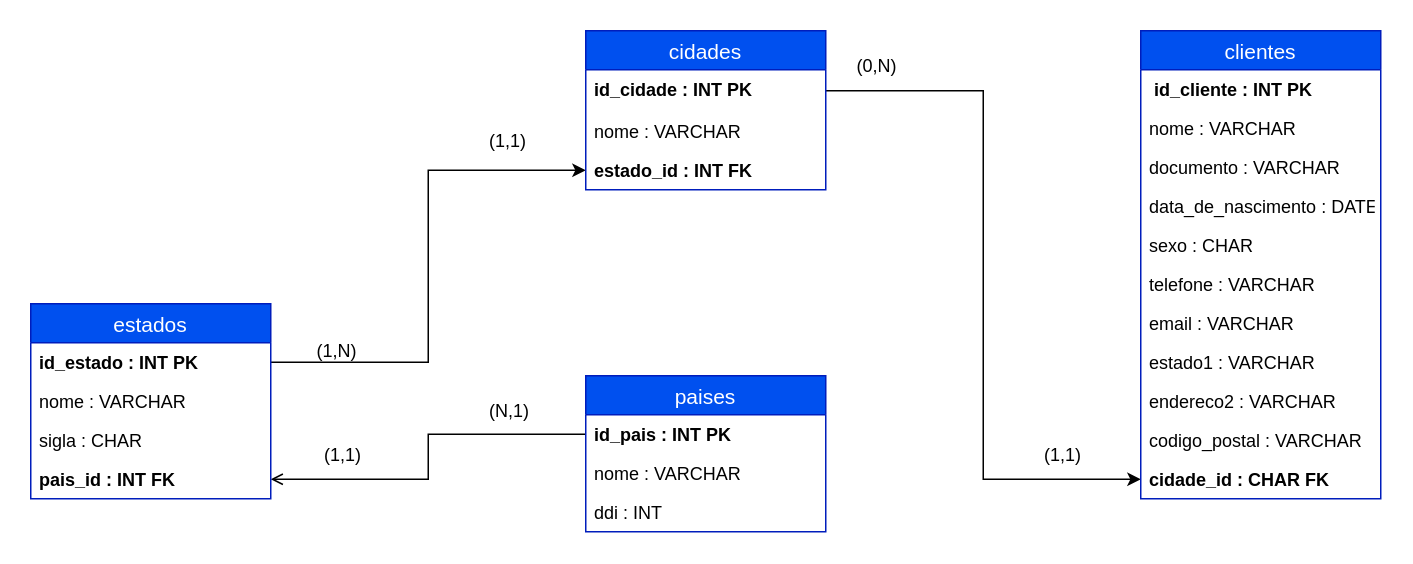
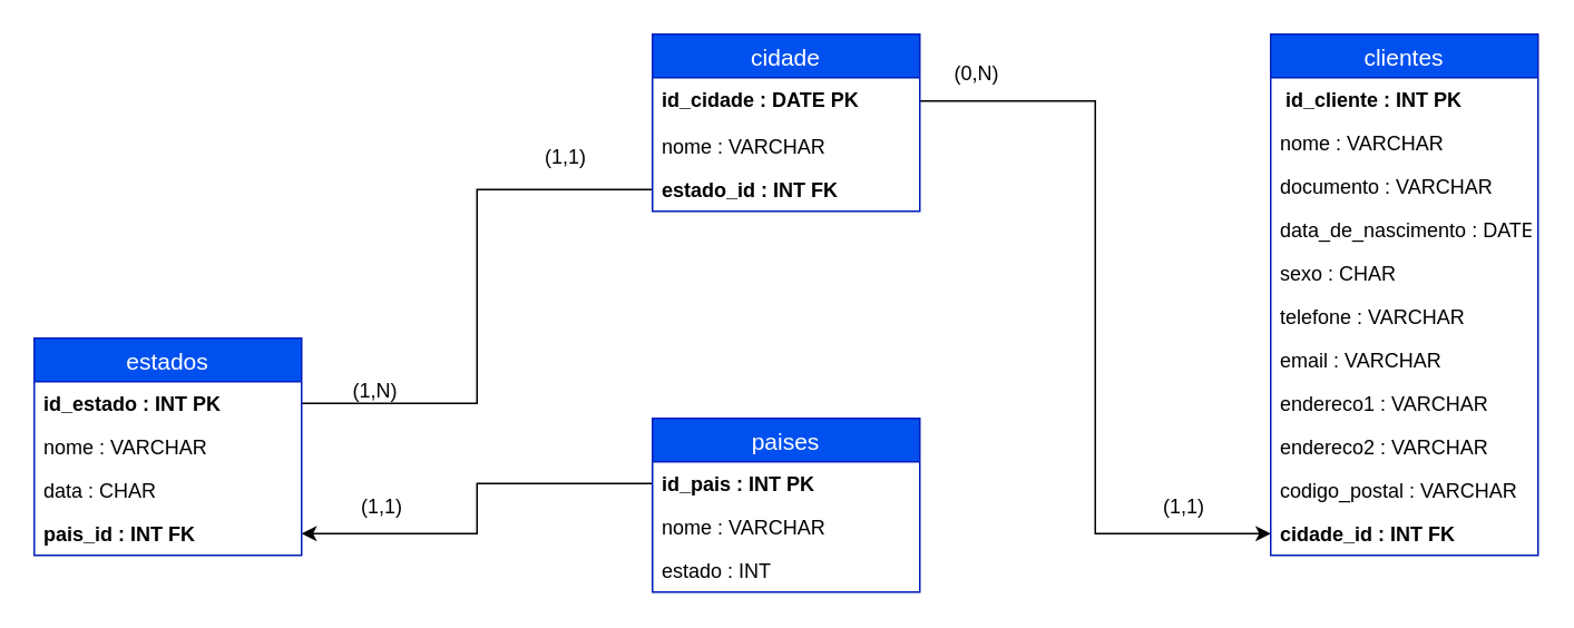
  <mxCell id="0" />
  <mxCell id="1" parent="0" />
  <mxCell id="2" style="edgeStyle=orthogonalEdgeStyle;rounded=0;orthogonalLoop=1;jettySize=auto;html=1;exitX=1;exitY=0.5;exitDx=0;exitDy=0;" parent="1" source="18" target="16" edge="1"><mxGeometry relative="1" as="geometry" /></mxCell>
- <mxCell id="3" style="edgeStyle=orthogonalEdgeStyle;rounded=0;orthogonalLoop=1;jettySize=auto;html=1;exitX=1;exitY=0.5;exitDx=0;exitDy=0;entryX=0;entryY=0.5;entryDx=0;entryDy=0;" parent="1" source="22" target="20" edge="1"><mxGeometry relative="1" as="geometry" /></mxCell>
- <mxCell id="4" style="edgeStyle=orthogonalEdgeStyle;rounded=0;orthogonalLoop=1;jettySize=auto;html=1;exitX=0;exitY=0.5;exitDx=0;exitDy=0;entryX=1;entryY=0.5;entryDx=0;entryDy=0;endArrow=open;" parent="1" source="27" target="25" edge="1"><mxGeometry relative="1" as="geometry" /></mxCell>
+ <mxCell id="3" style="edgeStyle=orthogonalEdgeStyle;rounded=0;orthogonalLoop=1;jettySize=auto;html=1;exitX=1;exitY=0.5;exitDx=0;exitDy=0;entryX=0;entryY=0.5;entryDx=0;entryDy=0;endArrow=none;" parent="1" source="22" target="20" edge="1"><mxGeometry relative="1" as="geometry" /></mxCell>
+ <mxCell id="4" style="edgeStyle=orthogonalEdgeStyle;rounded=0;orthogonalLoop=1;jettySize=auto;html=1;exitX=0;exitY=0.5;exitDx=0;exitDy=0;entryX=1;entryY=0.5;entryDx=0;entryDy=0;" parent="1" source="27" target="25" edge="1"><mxGeometry relative="1" as="geometry" /></mxCell>
  <mxCell id="5" value="clientes" style="swimlane;fontStyle=0;childLayout=stackLayout;horizontal=1;startSize=26;horizontalStack=0;resizeParent=1;resizeParentMax=0;resizeLast=0;collapsible=1;marginBottom=0;align=center;fontSize=14;fillColor=#0050ef;strokeColor=#001DBC;fontColor=#ffffff;" parent="1" vertex="1"><mxGeometry x="760" y="20" width="160" height="312" as="geometry"><mxRectangle x="570" y="110" width="80" height="26" as="alternateBounds" /></mxGeometry></mxCell>
  <mxCell id="6" value=" id_cliente : INT PK" style="text;strokeColor=none;fillColor=none;spacingLeft=4;spacingRight=4;overflow=hidden;rotatable=0;points=[[0,0.5],[1,0.5]];portConstraint=eastwest;fontSize=12;fontStyle=1" parent="5" vertex="1"><mxGeometry y="26" width="160" height="26" as="geometry" /></mxCell>
  <mxCell id="7" value="nome : VARCHAR" style="text;strokeColor=none;fillColor=none;spacingLeft=4;spacingRight=4;overflow=hidden;rotatable=0;points=[[0,0.5],[1,0.5]];portConstraint=eastwest;fontSize=12;" parent="5" vertex="1"><mxGeometry y="52" width="160" height="26" as="geometry" /></mxCell>
  <mxCell id="8" value="documento : VARCHAR" style="text;strokeColor=none;fillColor=none;spacingLeft=4;spacingRight=4;overflow=hidden;rotatable=0;points=[[0,0.5],[1,0.5]];portConstraint=eastwest;fontSize=12;" parent="5" vertex="1"><mxGeometry y="78" width="160" height="26" as="geometry" /></mxCell>
  <mxCell id="9" value="data_de_nascimento : DATE&#10;" style="text;strokeColor=none;fillColor=none;spacingLeft=4;spacingRight=4;overflow=hidden;rotatable=0;points=[[0,0.5],[1,0.5]];portConstraint=eastwest;fontSize=12;" parent="5" vertex="1"><mxGeometry y="104" width="160" height="26" as="geometry" /></mxCell>
  <mxCell id="10" value="sexo : CHAR" style="text;strokeColor=none;fillColor=none;spacingLeft=4;spacingRight=4;overflow=hidden;rotatable=0;points=[[0,0.5],[1,0.5]];portConstraint=eastwest;fontSize=12;" parent="5" vertex="1"><mxGeometry y="130" width="160" height="26" as="geometry" /></mxCell>
  <mxCell id="11" value="telefone : VARCHAR" style="text;strokeColor=none;fillColor=none;spacingLeft=4;spacingRight=4;overflow=hidden;rotatable=0;points=[[0,0.5],[1,0.5]];portConstraint=eastwest;fontSize=12;" parent="5" vertex="1"><mxGeometry y="156" width="160" height="26" as="geometry" /></mxCell>
  <mxCell id="12" value="email : VARCHAR" style="text;strokeColor=none;fillColor=none;spacingLeft=4;spacingRight=4;overflow=hidden;rotatable=0;points=[[0,0.5],[1,0.5]];portConstraint=eastwest;fontSize=12;" parent="5" vertex="1"><mxGeometry y="182" width="160" height="26" as="geometry" /></mxCell>
- <mxCell id="13" value="estado1 : VARCHAR" style="text;strokeColor=none;fillColor=none;spacingLeft=4;spacingRight=4;overflow=hidden;rotatable=0;points=[[0,0.5],[1,0.5]];portConstraint=eastwest;fontSize=12;" parent="5" vertex="1"><mxGeometry y="208" width="160" height="26" as="geometry" /></mxCell>
+ <mxCell id="13" value="endereco1 : VARCHAR" style="text;strokeColor=none;fillColor=none;spacingLeft=4;spacingRight=4;overflow=hidden;rotatable=0;points=[[0,0.5],[1,0.5]];portConstraint=eastwest;fontSize=12;" parent="5" vertex="1"><mxGeometry y="208" width="160" height="26" as="geometry" /></mxCell>
  <mxCell id="14" value="endereco2 : VARCHAR" style="text;strokeColor=none;fillColor=none;spacingLeft=4;spacingRight=4;overflow=hidden;rotatable=0;points=[[0,0.5],[1,0.5]];portConstraint=eastwest;fontSize=12;" parent="5" vertex="1"><mxGeometry y="234" width="160" height="26" as="geometry" /></mxCell>
  <mxCell id="15" value="codigo_postal : VARCHAR" style="text;strokeColor=none;fillColor=none;spacingLeft=4;spacingRight=4;overflow=hidden;rotatable=0;points=[[0,0.5],[1,0.5]];portConstraint=eastwest;fontSize=12;" parent="5" vertex="1"><mxGeometry y="260" width="160" height="26" as="geometry" /></mxCell>
- <mxCell id="16" value="cidade_id : CHAR FK " style="text;strokeColor=none;fillColor=none;spacingLeft=4;spacingRight=4;overflow=hidden;rotatable=0;points=[[0,0.5],[1,0.5]];portConstraint=eastwest;fontSize=12;fontStyle=1" parent="5" vertex="1"><mxGeometry y="286" width="160" height="26" as="geometry" /></mxCell>
- <mxCell id="17" value="cidades" style="swimlane;fontStyle=0;childLayout=stackLayout;horizontal=1;startSize=26;horizontalStack=0;resizeParent=1;resizeParentMax=0;resizeLast=0;collapsible=1;marginBottom=0;align=center;fontSize=14;fillColor=#0050ef;strokeColor=#001DBC;fontColor=#ffffff;" parent="1" vertex="1"><mxGeometry x="390" y="20" width="160" height="106" as="geometry" /></mxCell>
- <mxCell id="18" value="id_cidade : INT PK" style="text;strokeColor=none;fillColor=none;spacingLeft=4;spacingRight=4;overflow=hidden;rotatable=0;points=[[0,0.5],[1,0.5]];portConstraint=eastwest;fontSize=12;fontStyle=1" parent="17" vertex="1"><mxGeometry y="26" width="160" height="28" as="geometry" /></mxCell>
+ <mxCell id="16" value="cidade_id : INT FK " style="text;strokeColor=none;fillColor=none;spacingLeft=4;spacingRight=4;overflow=hidden;rotatable=0;points=[[0,0.5],[1,0.5]];portConstraint=eastwest;fontSize=12;fontStyle=1" parent="5" vertex="1"><mxGeometry y="286" width="160" height="26" as="geometry" /></mxCell>
+ <mxCell id="17" value="cidade" style="swimlane;fontStyle=0;childLayout=stackLayout;horizontal=1;startSize=26;horizontalStack=0;resizeParent=1;resizeParentMax=0;resizeLast=0;collapsible=1;marginBottom=0;align=center;fontSize=14;fillColor=#0050ef;strokeColor=#001DBC;fontColor=#ffffff;" parent="1" vertex="1"><mxGeometry x="390" y="20" width="160" height="106" as="geometry" /></mxCell>
+ <mxCell id="18" value="id_cidade : DATE PK" style="text;strokeColor=none;fillColor=none;spacingLeft=4;spacingRight=4;overflow=hidden;rotatable=0;points=[[0,0.5],[1,0.5]];portConstraint=eastwest;fontSize=12;fontStyle=1" parent="17" vertex="1"><mxGeometry y="26" width="160" height="28" as="geometry" /></mxCell>
  <mxCell id="19" value="nome : VARCHAR" style="text;strokeColor=none;fillColor=none;spacingLeft=4;spacingRight=4;overflow=hidden;rotatable=0;points=[[0,0.5],[1,0.5]];portConstraint=eastwest;fontSize=12;" parent="17" vertex="1"><mxGeometry y="54" width="160" height="26" as="geometry" /></mxCell>
  <mxCell id="20" value="estado_id : INT FK" style="text;strokeColor=none;fillColor=none;spacingLeft=4;spacingRight=4;overflow=hidden;rotatable=0;points=[[0,0.5],[1,0.5]];portConstraint=eastwest;fontSize=12;fontStyle=1" parent="17" vertex="1"><mxGeometry y="80" width="160" height="26" as="geometry" /></mxCell>
  <mxCell id="21" value="estados" style="swimlane;fontStyle=0;childLayout=stackLayout;horizontal=1;startSize=26;horizontalStack=0;resizeParent=1;resizeParentMax=0;resizeLast=0;collapsible=1;marginBottom=0;align=center;fontSize=14;fillColor=#0050ef;strokeColor=#001DBC;fontColor=#ffffff;" parent="1" vertex="1"><mxGeometry x="20" y="202" width="160" height="130" as="geometry" /></mxCell>
  <mxCell id="22" value="id_estado : INT PK" style="text;strokeColor=none;fillColor=none;spacingLeft=4;spacingRight=4;overflow=hidden;rotatable=0;points=[[0,0.5],[1,0.5]];portConstraint=eastwest;fontSize=12;fontStyle=1" parent="21" vertex="1"><mxGeometry y="26" width="160" height="26" as="geometry" /></mxCell>
  <mxCell id="23" value="nome : VARCHAR" style="text;strokeColor=none;fillColor=none;spacingLeft=4;spacingRight=4;overflow=hidden;rotatable=0;points=[[0,0.5],[1,0.5]];portConstraint=eastwest;fontSize=12;" parent="21" vertex="1"><mxGeometry y="52" width="160" height="26" as="geometry" /></mxCell>
- <mxCell id="24" value="sigla : CHAR" style="text;strokeColor=none;fillColor=none;spacingLeft=4;spacingRight=4;overflow=hidden;rotatable=0;points=[[0,0.5],[1,0.5]];portConstraint=eastwest;fontSize=12;" parent="21" vertex="1"><mxGeometry y="78" width="160" height="26" as="geometry" /></mxCell>
+ <mxCell id="24" value="data : CHAR" style="text;strokeColor=none;fillColor=none;spacingLeft=4;spacingRight=4;overflow=hidden;rotatable=0;points=[[0,0.5],[1,0.5]];portConstraint=eastwest;fontSize=12;" parent="21" vertex="1"><mxGeometry y="78" width="160" height="26" as="geometry" /></mxCell>
  <mxCell id="25" value="pais_id : INT FK" style="text;strokeColor=none;fillColor=none;spacingLeft=4;spacingRight=4;overflow=hidden;rotatable=0;points=[[0,0.5],[1,0.5]];portConstraint=eastwest;fontSize=12;fontStyle=1" parent="21" vertex="1"><mxGeometry y="104" width="160" height="26" as="geometry" /></mxCell>
  <mxCell id="26" value="paises" style="swimlane;fontStyle=0;childLayout=stackLayout;horizontal=1;startSize=26;horizontalStack=0;resizeParent=1;resizeParentMax=0;resizeLast=0;collapsible=1;marginBottom=0;align=center;fontSize=14;fillColor=#0050ef;strokeColor=#001DBC;fontColor=#ffffff;" parent="1" vertex="1"><mxGeometry x="390" y="250" width="160" height="104" as="geometry" /></mxCell>
  <mxCell id="27" value="id_pais : INT PK" style="text;strokeColor=none;fillColor=none;spacingLeft=4;spacingRight=4;overflow=hidden;rotatable=0;points=[[0,0.5],[1,0.5]];portConstraint=eastwest;fontSize=12;fontStyle=1" parent="26" vertex="1"><mxGeometry y="26" width="160" height="26" as="geometry" /></mxCell>
  <mxCell id="28" value="nome : VARCHAR" style="text;strokeColor=none;fillColor=none;spacingLeft=4;spacingRight=4;overflow=hidden;rotatable=0;points=[[0,0.5],[1,0.5]];portConstraint=eastwest;fontSize=12;" parent="26" vertex="1"><mxGeometry y="52" width="160" height="26" as="geometry" /></mxCell>
- <mxCell id="29" value="ddi : INT" style="text;strokeColor=none;fillColor=none;spacingLeft=4;spacingRight=4;overflow=hidden;rotatable=0;points=[[0,0.5],[1,0.5]];portConstraint=eastwest;fontSize=12;" parent="26" vertex="1"><mxGeometry y="78" width="160" height="26" as="geometry" /></mxCell>
- <mxCell id="30" value="(N,1)" style="text;strokeColor=none;fillColor=none;spacingLeft=4;spacingRight=4;overflow=hidden;rotatable=0;points=[[0,0.5],[1,0.5]];portConstraint=eastwest;fontSize=12;" vertex="1" parent="1"><mxGeometry x="320" y="260" width="40" height="26" as="geometry" /></mxCell>
+ <mxCell id="29" value="estado : INT" style="text;strokeColor=none;fillColor=none;spacingLeft=4;spacingRight=4;overflow=hidden;rotatable=0;points=[[0,0.5],[1,0.5]];portConstraint=eastwest;fontSize=12;" parent="26" vertex="1"><mxGeometry y="78" width="160" height="26" as="geometry" /></mxCell>
  <mxCell id="31" value="(1,1)" style="text;strokeColor=none;fillColor=none;spacingLeft=4;spacingRight=4;overflow=hidden;rotatable=0;points=[[0,0.5],[1,0.5]];portConstraint=eastwest;fontSize=12;fontColor=#000000;" vertex="1" parent="1"><mxGeometry x="210" y="289" width="40" height="26" as="geometry" /></mxCell>
  <mxCell id="32" value="(1,N)" style="text;strokeColor=none;fillColor=none;spacingLeft=4;spacingRight=4;overflow=hidden;rotatable=0;points=[[0,0.5],[1,0.5]];portConstraint=eastwest;fontSize=12;" vertex="1" parent="1"><mxGeometry x="205" y="220" width="40" height="26" as="geometry" /></mxCell>
  <mxCell id="33" value="(1,1)" style="text;strokeColor=none;fillColor=none;spacingLeft=4;spacingRight=4;overflow=hidden;rotatable=0;points=[[0,0.5],[1,0.5]];portConstraint=eastwest;fontSize=12;" vertex="1" parent="1"><mxGeometry x="320" y="80" width="40" height="26" as="geometry" /></mxCell>
  <mxCell id="34" value="(0,N)" style="text;strokeColor=none;fillColor=none;spacingLeft=4;spacingRight=4;overflow=hidden;rotatable=0;points=[[0,0.5],[1,0.5]];portConstraint=eastwest;fontSize=12;" vertex="1" parent="1"><mxGeometry x="565" y="30" width="40" height="26" as="geometry" /></mxCell>
  <mxCell id="35" value="(1,1)" style="text;strokeColor=none;fillColor=none;spacingLeft=4;spacingRight=4;overflow=hidden;rotatable=0;points=[[0,0.5],[1,0.5]];portConstraint=eastwest;fontSize=12;" vertex="1" parent="1"><mxGeometry x="690" y="289" width="40" height="26" as="geometry" /></mxCell>
